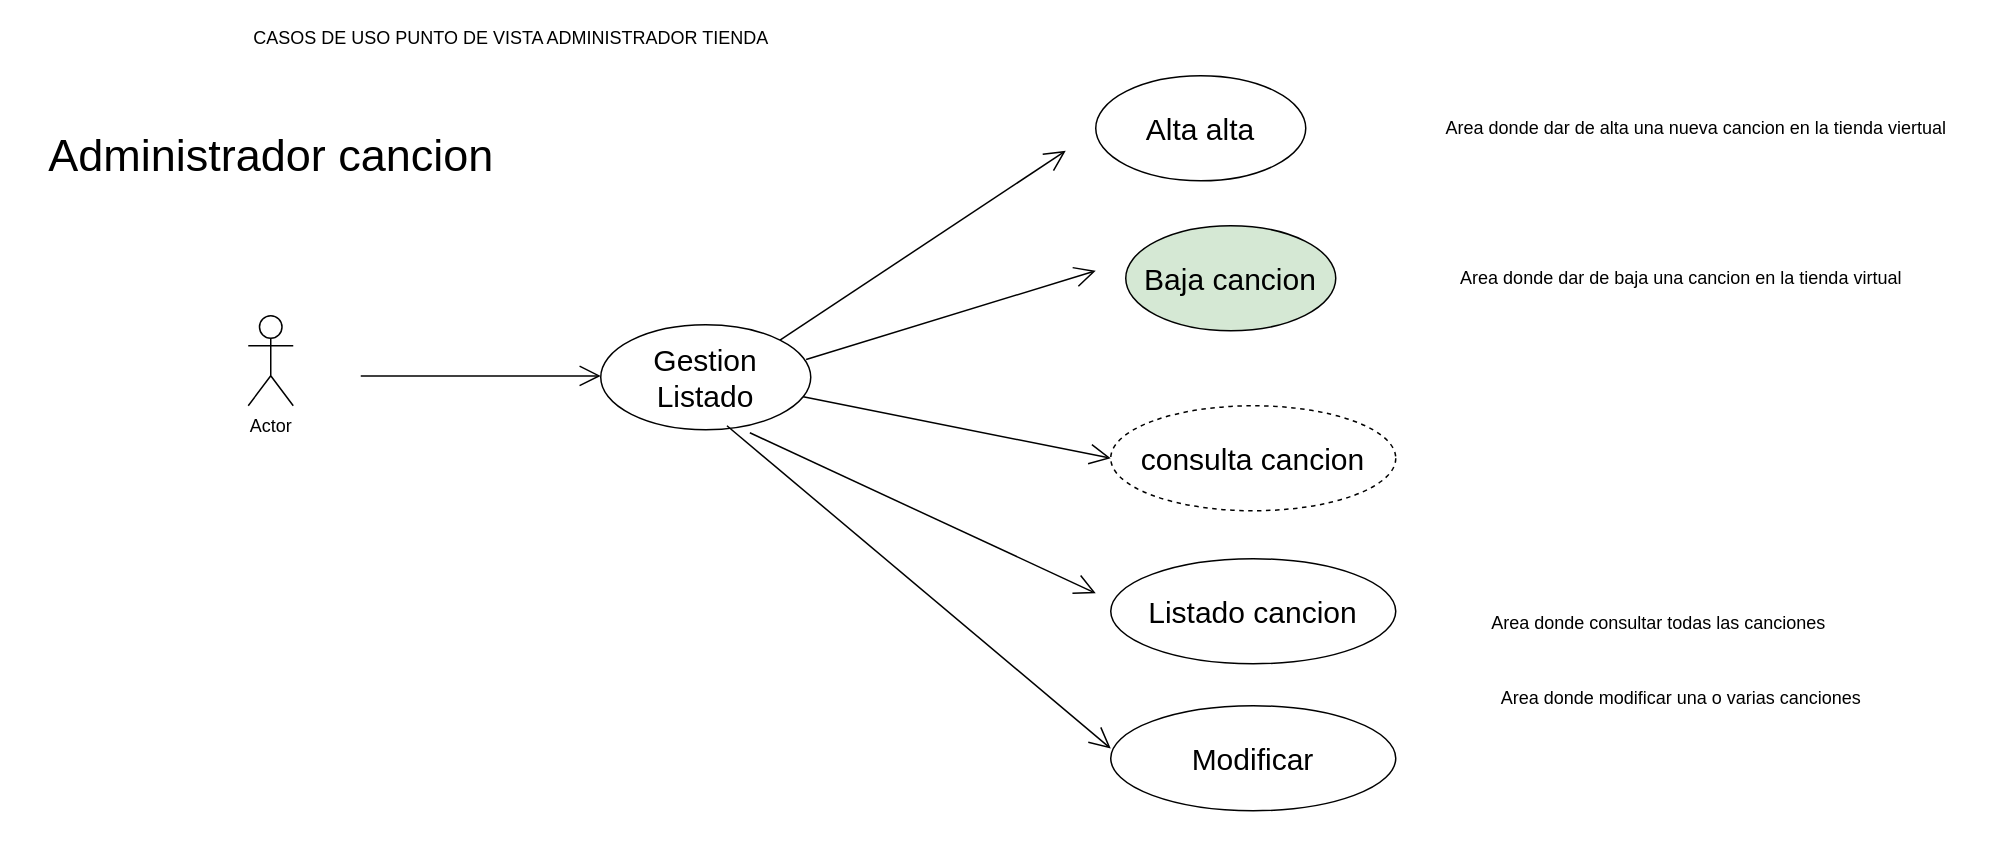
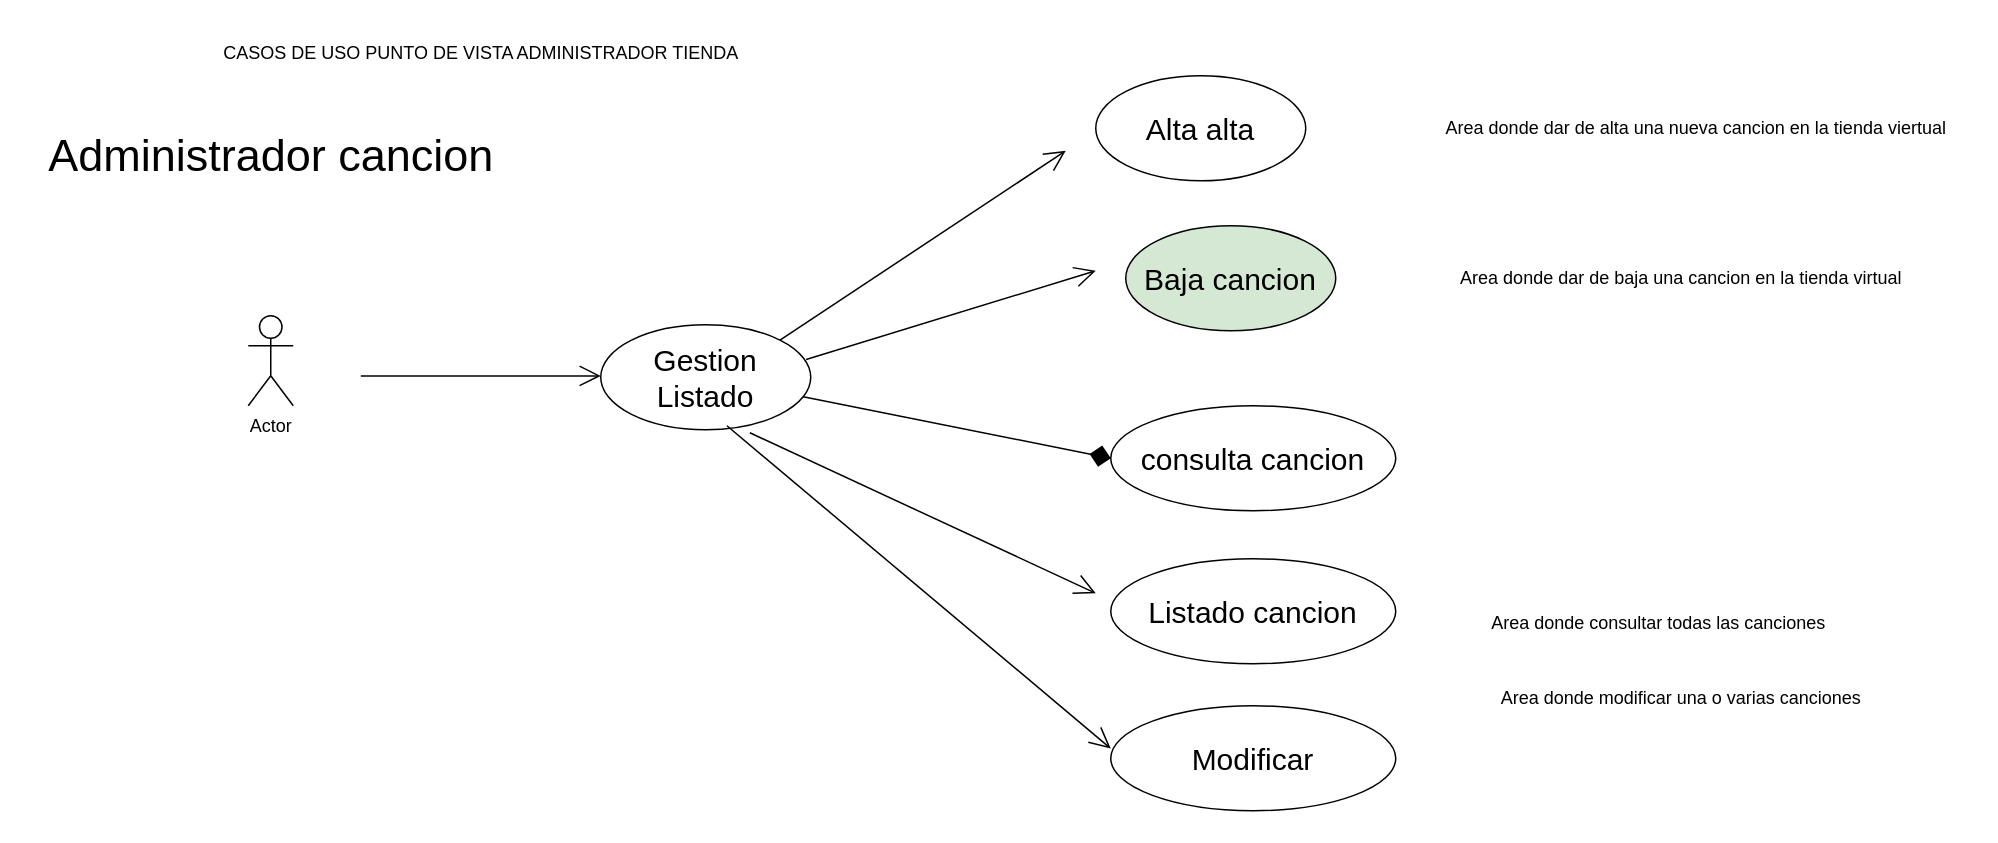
  <mxCell id="0" />
  <mxCell id="1" parent="0" />
  <mxCell id="2" value="Actor" style="shape=umlActor;verticalLabelPosition=bottom;verticalAlign=top;html=1;" parent="1" vertex="1"><mxGeometry x="165" y="210" width="30" height="60" as="geometry" /></mxCell>
  <mxCell id="3" value="" style="endArrow=open;endFill=1;endSize=12;html=1;rounded=0;" parent="1" edge="1"><mxGeometry width="160" relative="1" as="geometry"><mxPoint x="240" y="250.09" as="sourcePoint" /><mxPoint x="400" y="250.09" as="targetPoint" /></mxGeometry></mxCell>
  <mxCell id="4" value="&lt;div style=&quot;font-size: 30px;&quot;&gt;&lt;font style=&quot;font-size: 30px;&quot;&gt;Administrador cancion&lt;/font&gt;&lt;/div&gt;" style="text;html=1;align=center;verticalAlign=middle;resizable=0;points=[];autosize=1;strokeColor=none;fillColor=none;" parent="1" vertex="1"><mxGeometry x="20" y="78" width="320" height="50" as="geometry" /></mxCell>
- <mxCell id="5" value="CASOS DE USO PUNTO DE VISTA ADMINISTRADOR TIENDA" style="text;html=1;align=center;verticalAlign=middle;resizable=0;points=[];autosize=1;strokeColor=none;fillColor=none;" parent="1" vertex="1"><mxGeometry x="165" y="10" width="350" height="30" as="geometry" /></mxCell>
+ <mxCell id="5" value="CASOS DE USO PUNTO DE VISTA ADMINISTRADOR TIENDA" style="text;html=1;align=center;verticalAlign=middle;resizable=0;points=[];autosize=1;strokeColor=none;fillColor=none;" parent="1" vertex="1"><mxGeometry x="145" y="20" width="350" height="30" as="geometry" /></mxCell>
  <mxCell id="6" value="&lt;font style=&quot;font-size: 20px;&quot;&gt;Gestion Listado&lt;/font&gt;" style="ellipse;whiteSpace=wrap;html=1;" parent="1" vertex="1"><mxGeometry x="400" y="216" width="140" height="70" as="geometry" /></mxCell>
  <mxCell id="7" value="" style="endArrow=open;endFill=1;endSize=12;html=1;rounded=0;exitX=1;exitY=0;exitDx=0;exitDy=0;" parent="1" source="6" edge="1"><mxGeometry width="160" relative="1" as="geometry"><mxPoint x="550" y="150" as="sourcePoint" /><mxPoint x="710" y="100" as="targetPoint" /><Array as="points" /></mxGeometry></mxCell>
  <mxCell id="8" value="&lt;font style=&quot;font-size: 20px;&quot;&gt;Alta alta&lt;/font&gt;" style="ellipse;whiteSpace=wrap;html=1;" parent="1" vertex="1"><mxGeometry x="730" y="50" width="140" height="70" as="geometry" /></mxCell>
  <mxCell id="9" value="&lt;font style=&quot;font-size: 20px;&quot;&gt;Baja cancion&lt;/font&gt;" style="ellipse;whiteSpace=wrap;html=1;fillColor=#d5e8d4;" parent="1" vertex="1"><mxGeometry x="750" y="150" width="140" height="70" as="geometry" /></mxCell>
  <mxCell id="10" value="" style="endArrow=open;endFill=1;endSize=12;html=1;rounded=0;exitX=0.978;exitY=0.331;exitDx=0;exitDy=0;exitPerimeter=0;" parent="1" source="6" edge="1"><mxGeometry width="160" relative="1" as="geometry"><mxPoint x="570" y="180" as="sourcePoint" /><mxPoint x="730" y="180" as="targetPoint" /></mxGeometry></mxCell>
- <mxCell id="11" value="&lt;div style=&quot;font-size: 20px;&quot;&gt;consulta cancion&lt;/div&gt;" style="ellipse;whiteSpace=wrap;html=1;dashed=1;" parent="1" vertex="1"><mxGeometry x="740" y="270" width="190" height="70" as="geometry" /></mxCell>
- <mxCell id="12" value="" style="endArrow=open;endFill=1;endSize=12;html=1;rounded=0;entryX=0;entryY=0.5;entryDx=0;entryDy=0;" parent="1" source="6" target="11" edge="1"><mxGeometry width="160" relative="1" as="geometry"><mxPoint x="520" y="276" as="sourcePoint" /><mxPoint x="680" y="226" as="targetPoint" /><Array as="points" /></mxGeometry></mxCell>
+ <mxCell id="11" value="&lt;div style=&quot;font-size: 20px;&quot;&gt;consulta cancion&lt;/div&gt;" style="ellipse;whiteSpace=wrap;html=1;" parent="1" vertex="1"><mxGeometry x="740" y="270" width="190" height="70" as="geometry" /></mxCell>
+ <mxCell id="12" value="" style="endArrow=diamond;endFill=1;endSize=12;html=1;rounded=0;entryX=0;entryY=0.5;entryDx=0;entryDy=0;" parent="1" source="6" target="11" edge="1"><mxGeometry width="160" relative="1" as="geometry"><mxPoint x="520" y="276" as="sourcePoint" /><mxPoint x="680" y="226" as="targetPoint" /><Array as="points" /></mxGeometry></mxCell>
  <mxCell id="13" value="&lt;div style=&quot;font-size: 20px;&quot;&gt;Listado cancion&lt;/div&gt;" style="ellipse;whiteSpace=wrap;html=1;" parent="1" vertex="1"><mxGeometry x="740" y="372" width="190" height="70" as="geometry" /></mxCell>
  <mxCell id="14" value="&lt;font style=&quot;font-size: 20px;&quot;&gt;Modificar&lt;/font&gt;" style="ellipse;whiteSpace=wrap;html=1;" parent="1" vertex="1"><mxGeometry x="740" y="470" width="190" height="70" as="geometry" /></mxCell>
  <mxCell id="15" value="" style="endArrow=open;endFill=1;endSize=12;html=1;rounded=0;entryX=0;entryY=0.5;entryDx=0;entryDy=0;exitX=0.71;exitY=1.029;exitDx=0;exitDy=0;exitPerimeter=0;" parent="1" source="6" edge="1"><mxGeometry width="160" relative="1" as="geometry"><mxPoint x="529" y="290" as="sourcePoint" /><mxPoint x="730" y="395" as="targetPoint" /><Array as="points" /></mxGeometry></mxCell>
  <mxCell id="16" value="" style="endArrow=open;endFill=1;endSize=12;html=1;rounded=0;entryX=0;entryY=0.5;entryDx=0;entryDy=0;exitX=0.601;exitY=0.962;exitDx=0;exitDy=0;exitPerimeter=0;" parent="1" source="6" edge="1"><mxGeometry width="160" relative="1" as="geometry"><mxPoint x="529" y="315.5" as="sourcePoint" /><mxPoint x="740" y="498.5" as="targetPoint" /><Array as="points" /></mxGeometry></mxCell>
  <mxCell id="17" value="Area donde dar de alta una nueva cancion en la tienda viertual" style="text;html=1;align=center;verticalAlign=middle;resizable=0;points=[];autosize=1;strokeColor=none;fillColor=none;" vertex="1" parent="1"><mxGeometry x="950" y="70" width="360" height="30" as="geometry" /></mxCell>
  <mxCell id="18" value="Area donde dar de baja una cancion en la tienda virtual" style="text;html=1;align=center;verticalAlign=middle;resizable=0;points=[];autosize=1;strokeColor=none;fillColor=none;" vertex="1" parent="1"><mxGeometry x="960" y="170" width="320" height="30" as="geometry" /></mxCell>
  <mxCell id="19" value="Area donde consultar todas las canciones" style="text;html=1;align=center;verticalAlign=middle;resizable=0;points=[];autosize=1;strokeColor=none;fillColor=none;" vertex="1" parent="1"><mxGeometry x="985" y="400" width="240" height="30" as="geometry" /></mxCell>
  <mxCell id="20" value="Area donde modificar una o varias canciones" style="text;html=1;align=center;verticalAlign=middle;resizable=0;points=[];autosize=1;strokeColor=none;fillColor=none;" vertex="1" parent="1"><mxGeometry x="990" y="450" width="260" height="30" as="geometry" /></mxCell>
